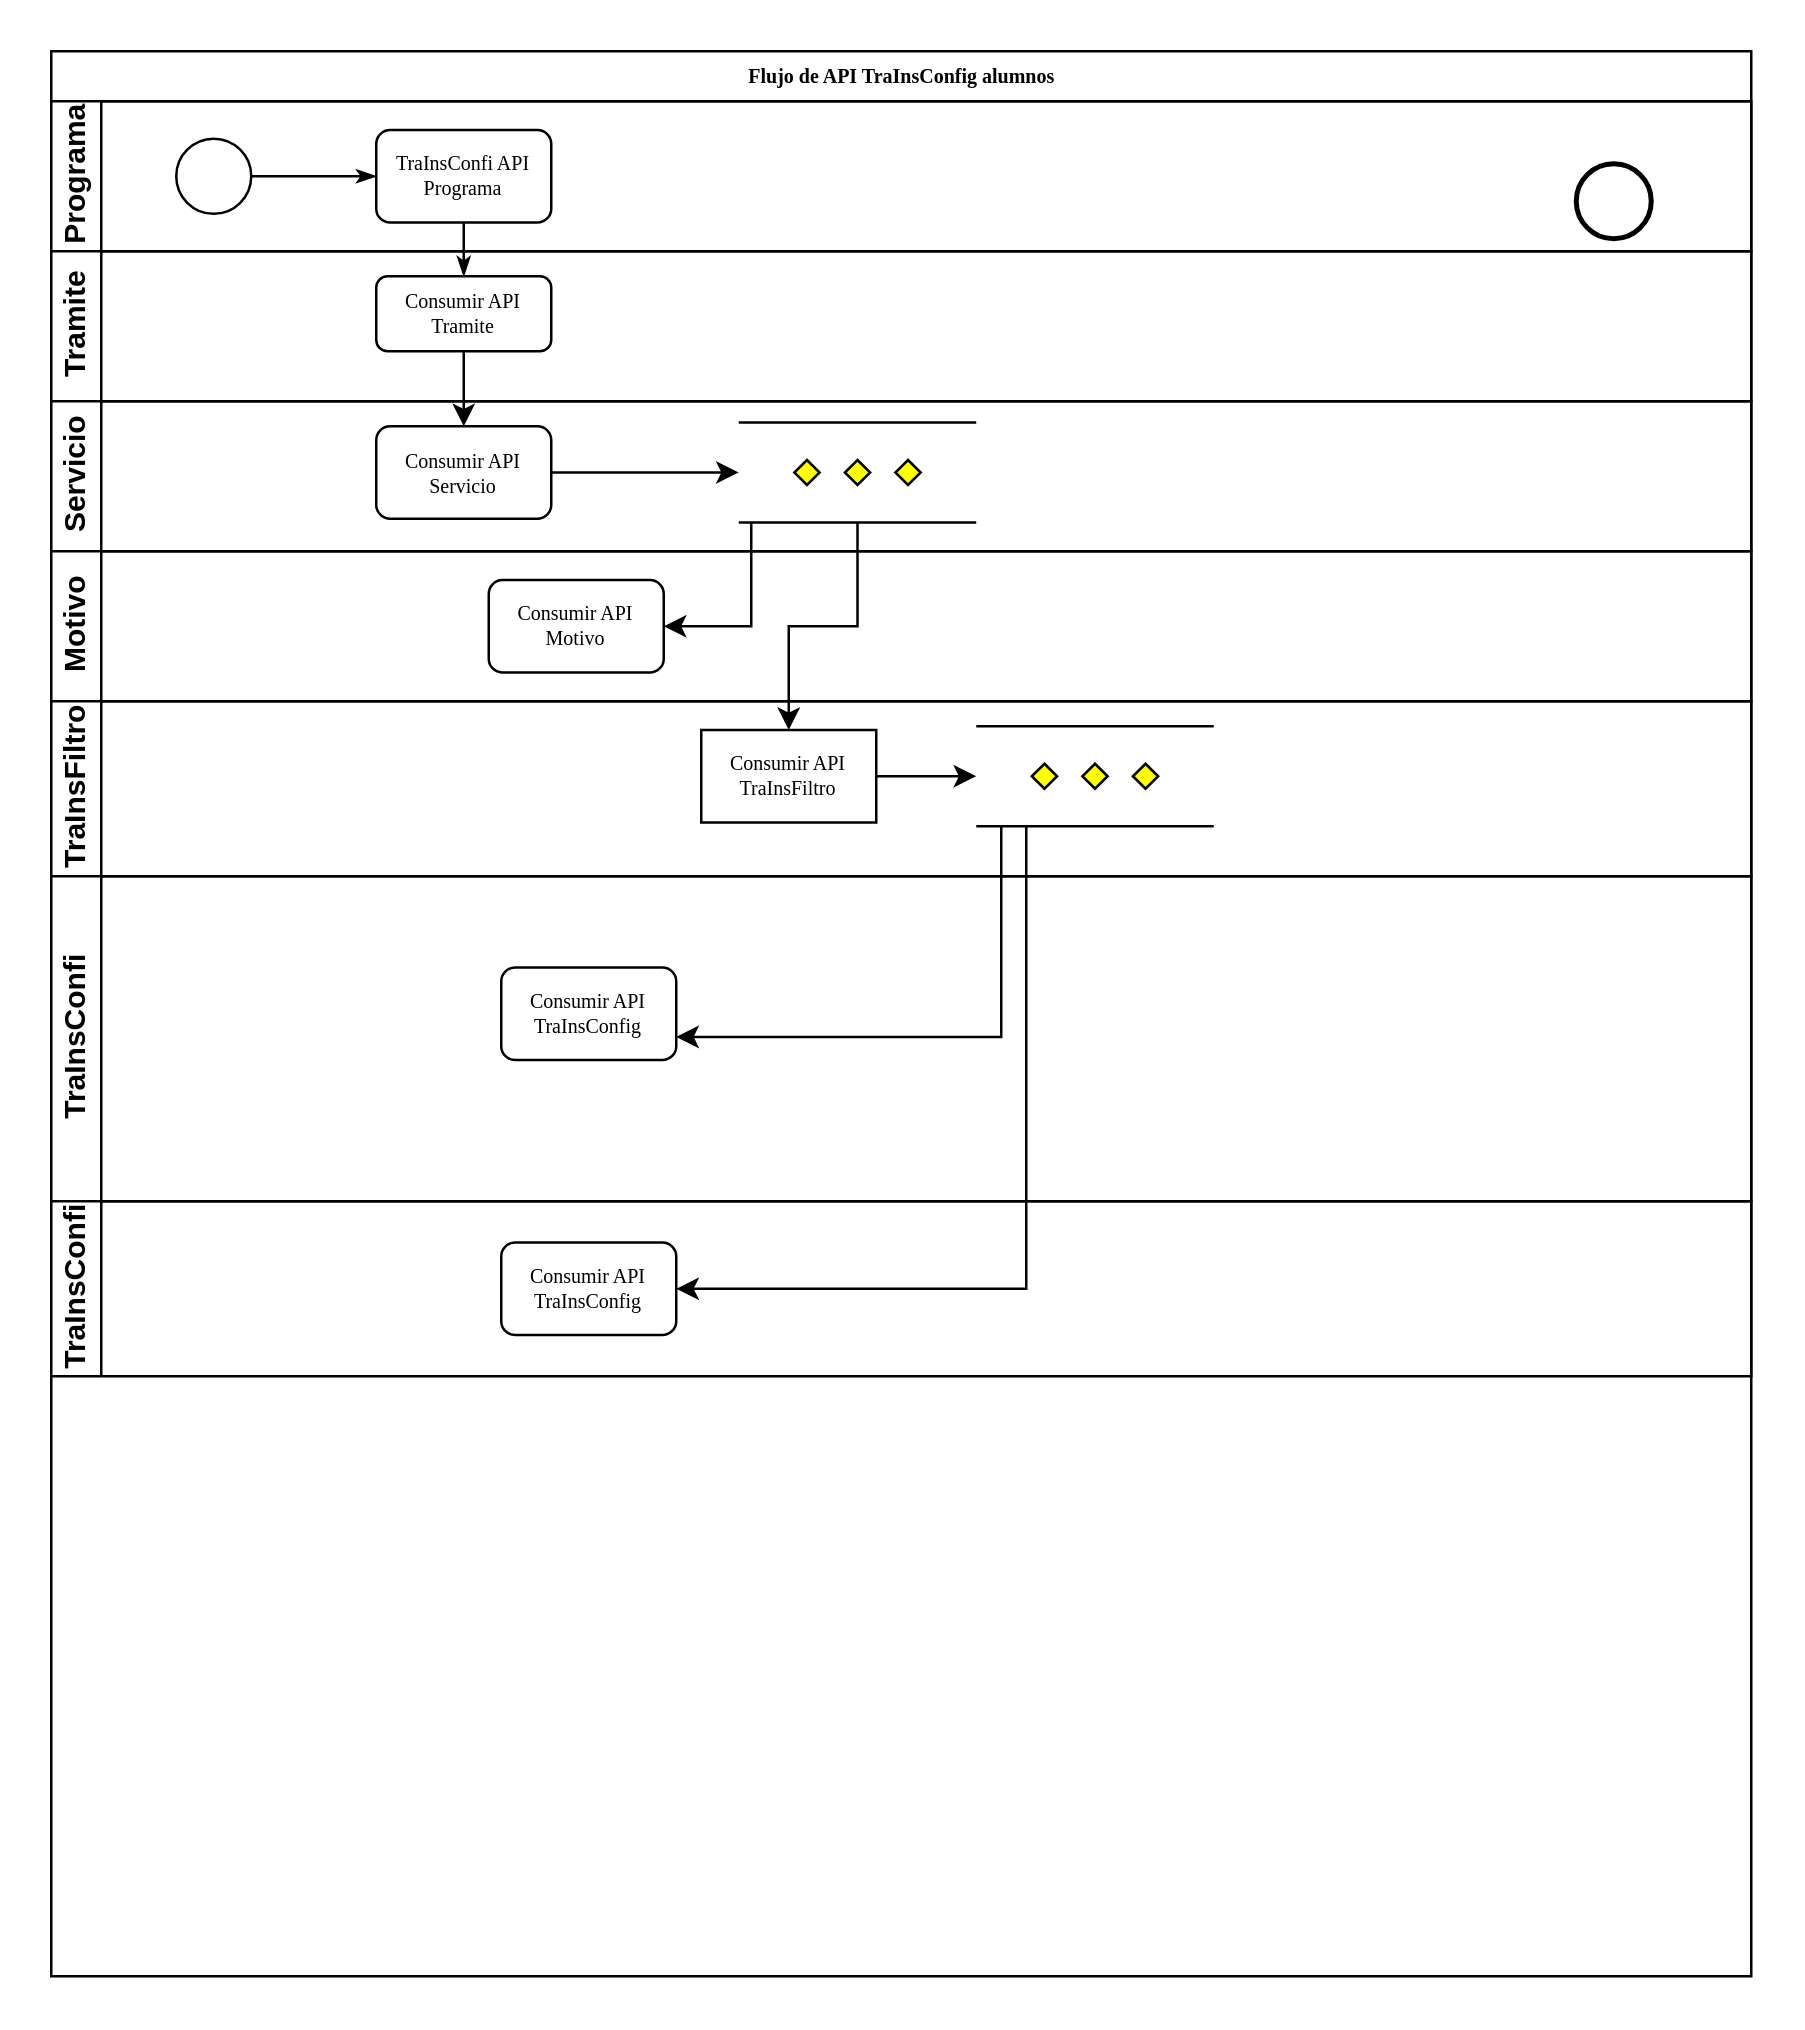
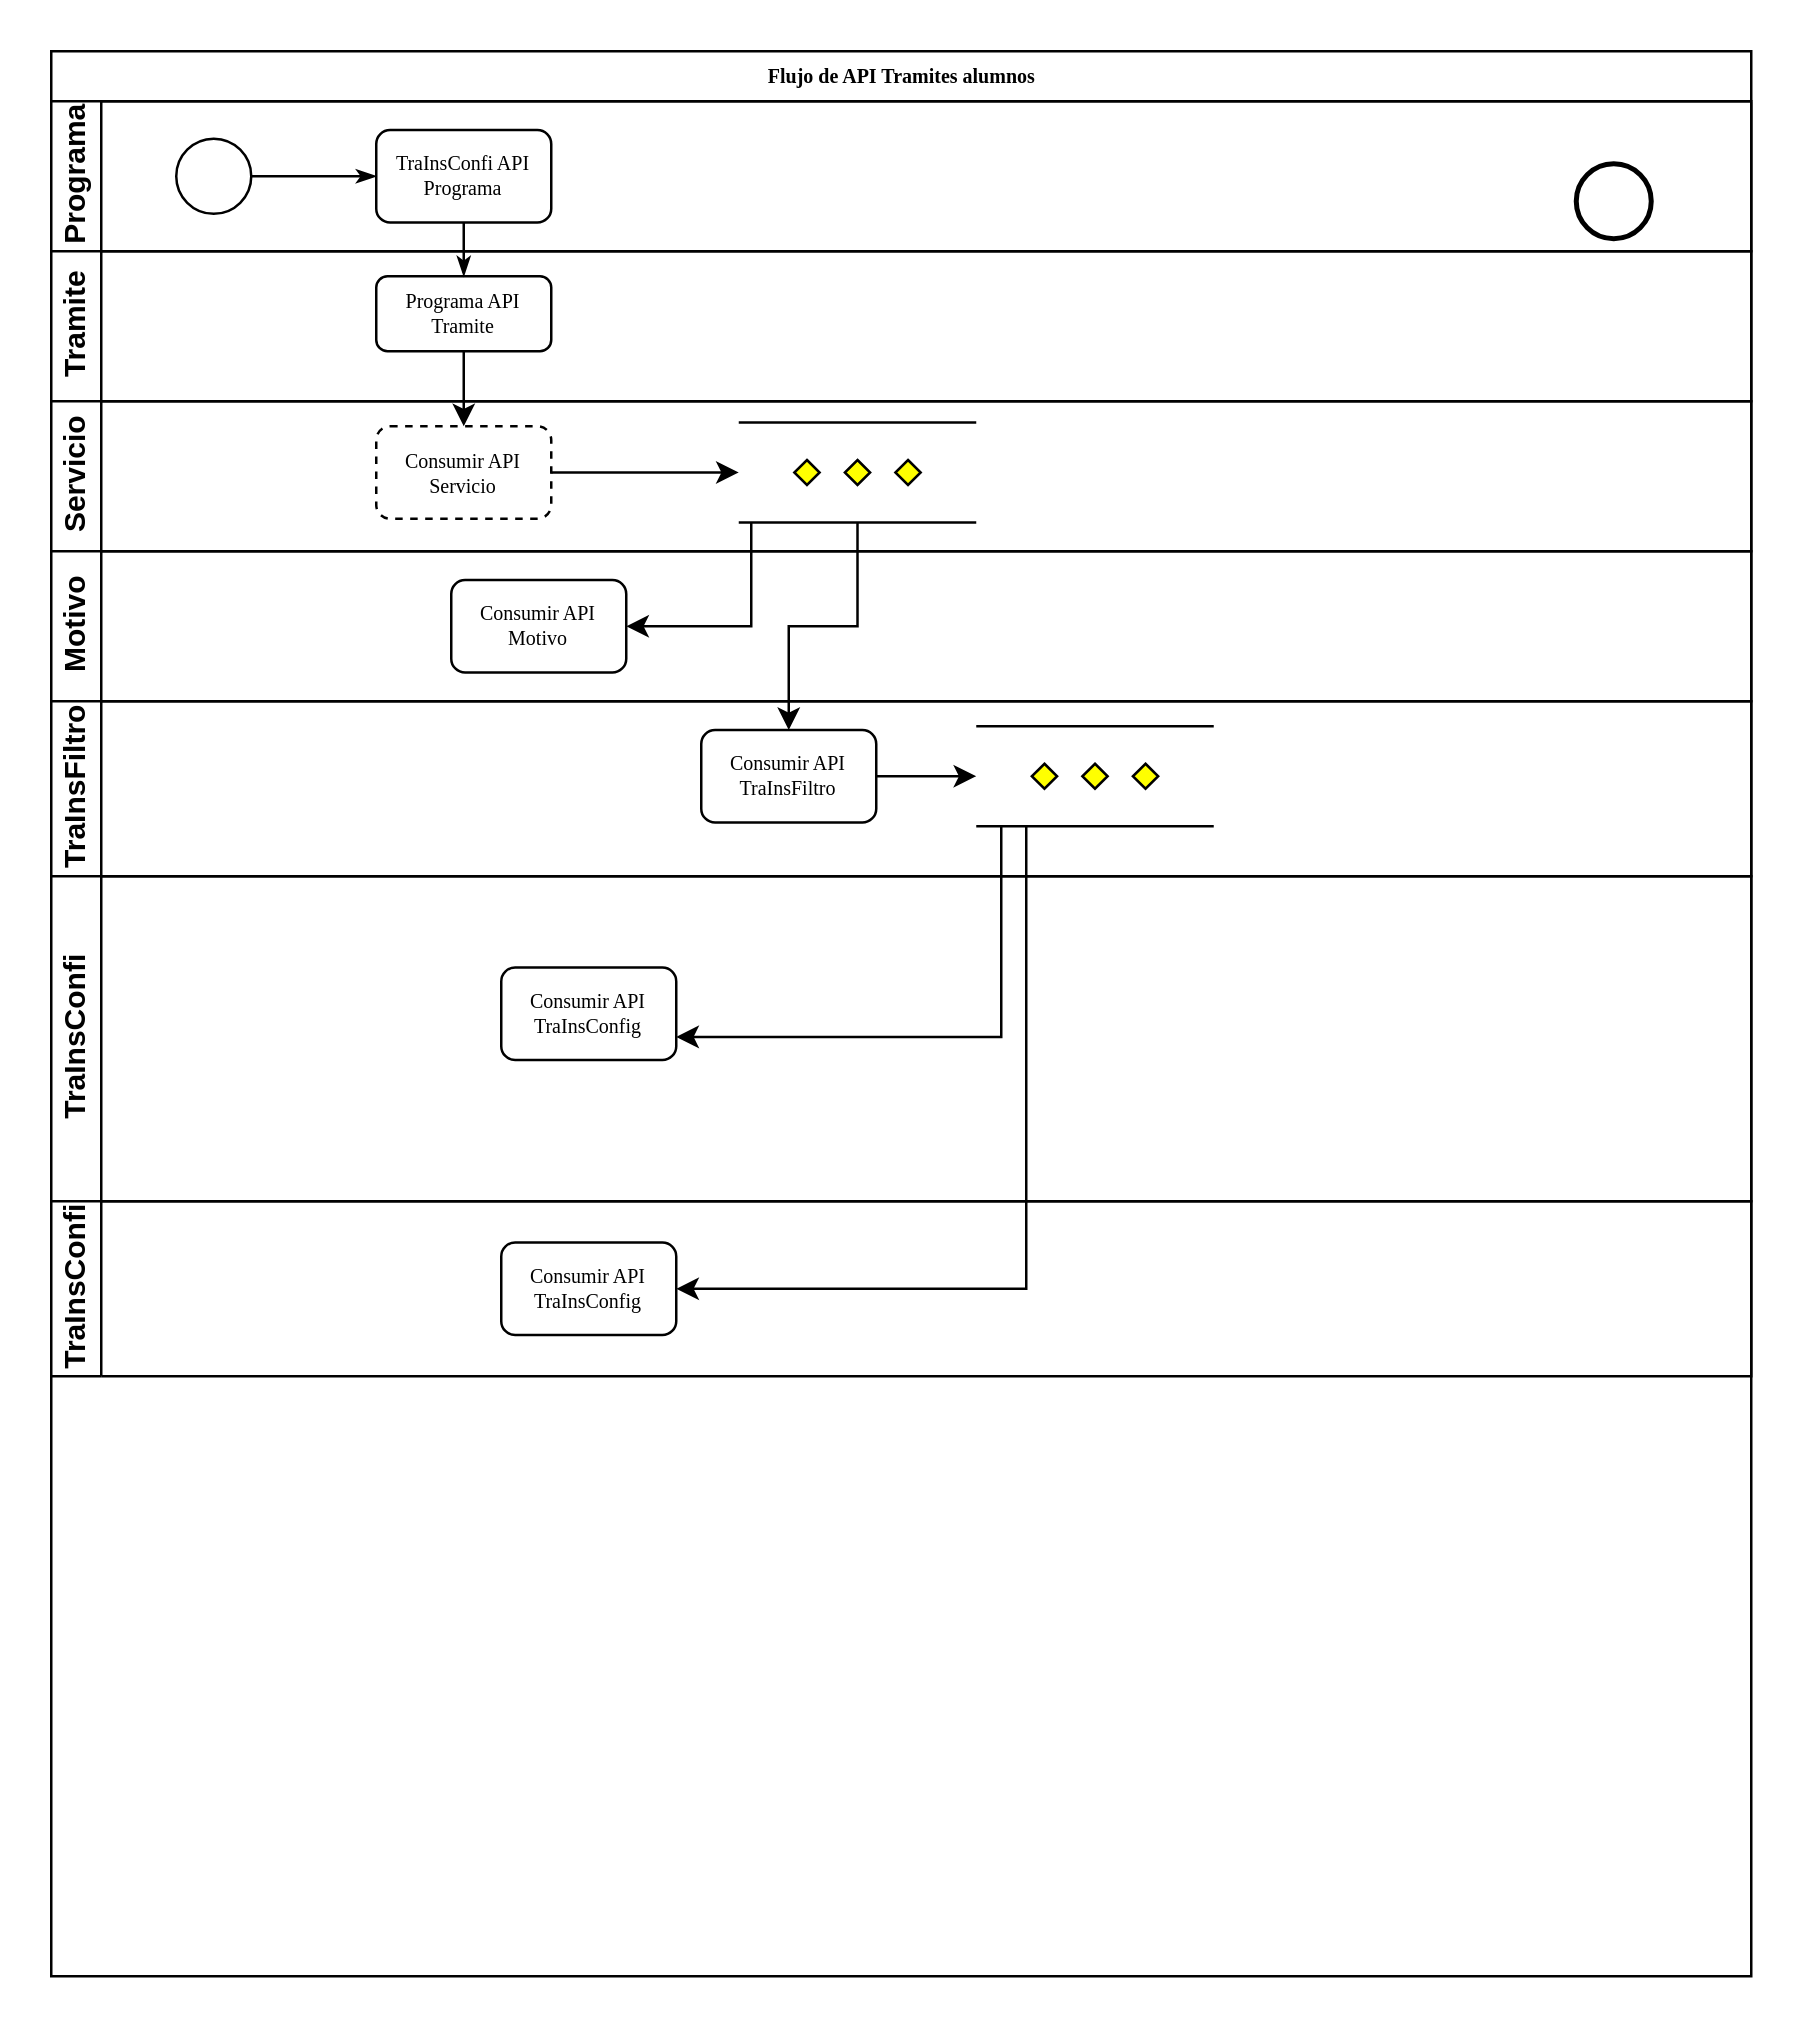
  <mxCell id="0" />
  <mxCell id="1" parent="0" />
- <mxCell id="2" value="Flujo de API TraInsConfig alumnos" style="swimlane;html=1;childLayout=stackLayout;horizontal=1;startSize=20;horizontalStack=0;rounded=0;shadow=0;labelBackgroundColor=none;strokeWidth=1;fontFamily=Verdana;fontSize=8;align=center;" parent="1" vertex="1"><mxGeometry x="20" y="20" width="680" height="770" as="geometry" /></mxCell>
+ <mxCell id="2" value="Flujo de API Tramites alumnos" style="swimlane;html=1;childLayout=stackLayout;horizontal=1;startSize=20;horizontalStack=0;rounded=0;shadow=0;labelBackgroundColor=none;strokeWidth=1;fontFamily=Verdana;fontSize=8;align=center;" parent="1" vertex="1"><mxGeometry x="20" y="20" width="680" height="770" as="geometry" /></mxCell>
  <mxCell id="3" value="Programa" style="swimlane;html=1;startSize=20;horizontal=0;" parent="2" vertex="1"><mxGeometry y="20" width="680" height="60" as="geometry" /></mxCell>
  <mxCell id="4" style="edgeStyle=orthogonalEdgeStyle;rounded=0;html=1;labelBackgroundColor=none;startArrow=none;startFill=0;startSize=5;endArrow=classicThin;endFill=1;endSize=5;jettySize=auto;orthogonalLoop=1;strokeWidth=1;fontFamily=Verdana;fontSize=8" parent="3" source="5" target="6" edge="1"><mxGeometry relative="1" as="geometry" /></mxCell>
  <mxCell id="5" value="" style="ellipse;whiteSpace=wrap;html=1;rounded=0;shadow=0;labelBackgroundColor=none;strokeWidth=1;fontFamily=Verdana;fontSize=8;align=center;" parent="3" vertex="1"><mxGeometry x="50" y="15" width="30" height="30" as="geometry" /></mxCell>
  <mxCell id="6" value="TraInsConfi API Programa" style="rounded=1;whiteSpace=wrap;html=1;shadow=0;labelBackgroundColor=none;strokeWidth=1;fontFamily=Verdana;fontSize=8;align=center;" parent="3" vertex="1"><mxGeometry x="130" y="11.5" width="70" height="37" as="geometry" /></mxCell>
  <mxCell id="7" value="" style="ellipse;whiteSpace=wrap;html=1;rounded=0;shadow=0;labelBackgroundColor=none;strokeWidth=2;fontFamily=Verdana;fontSize=8;align=center;" parent="3" vertex="1"><mxGeometry x="610" y="25" width="30" height="30" as="geometry" /></mxCell>
  <mxCell id="8" value="Tramite" style="swimlane;html=1;startSize=20;horizontal=0;" parent="2" vertex="1"><mxGeometry y="80" width="680" height="60" as="geometry" /></mxCell>
- <mxCell id="9" value="Consumir API Tramite" style="rounded=1;whiteSpace=wrap;html=1;shadow=0;labelBackgroundColor=none;strokeWidth=1;fontFamily=Verdana;fontSize=8;align=center;" parent="8" vertex="1"><mxGeometry x="130" y="10" width="70" height="30" as="geometry" /></mxCell>
+ <mxCell id="9" value="Programa API Tramite" style="rounded=1;whiteSpace=wrap;html=1;shadow=0;labelBackgroundColor=none;strokeWidth=1;fontFamily=Verdana;fontSize=8;align=center;" parent="8" vertex="1"><mxGeometry x="130" y="10" width="70" height="30" as="geometry" /></mxCell>
  <mxCell id="10" value="Servicio" style="swimlane;html=1;startSize=20;horizontal=0;" parent="2" vertex="1"><mxGeometry y="140" width="680" height="60" as="geometry" /></mxCell>
  <mxCell id="11" style="edgeStyle=orthogonalEdgeStyle;rounded=0;orthogonalLoop=1;jettySize=auto;html=1;entryX=0;entryY=0.5;entryDx=0;entryDy=0;entryPerimeter=0;" parent="10" source="12" target="13" edge="1"><mxGeometry relative="1" as="geometry" /></mxCell>
- <mxCell id="12" value="Consumir API Servicio" style="rounded=1;whiteSpace=wrap;html=1;shadow=0;labelBackgroundColor=none;strokeWidth=1;fontFamily=Verdana;fontSize=8;align=center;" parent="10" vertex="1"><mxGeometry x="130" y="10.0" width="70" height="37" as="geometry" /></mxCell>
+ <mxCell id="12" value="Consumir API Servicio" style="rounded=1;whiteSpace=wrap;html=1;shadow=0;labelBackgroundColor=none;strokeWidth=1;fontFamily=Verdana;fontSize=8;align=center;dashed=1;" parent="10" vertex="1"><mxGeometry x="130" y="10.0" width="70" height="37" as="geometry" /></mxCell>
  <mxCell id="13" value="" style="verticalLabelPosition=bottom;verticalAlign=top;html=1;shape=mxgraph.flowchart.parallel_mode;pointerEvents=1" parent="10" vertex="1"><mxGeometry x="275" y="8.5" width="95" height="40" as="geometry" /></mxCell>
  <mxCell id="14" value="Motivo" style="swimlane;html=1;startSize=20;horizontal=0;" parent="2" vertex="1"><mxGeometry y="200" width="680" height="60" as="geometry" /></mxCell>
- <mxCell id="15" value="Consumir API Motivo" style="rounded=1;whiteSpace=wrap;html=1;shadow=0;labelBackgroundColor=none;strokeWidth=1;fontFamily=Verdana;fontSize=8;align=center;" parent="14" vertex="1"><mxGeometry x="175" y="11.5" width="70" height="37" as="geometry" /></mxCell>
+ <mxCell id="15" value="Consumir API Motivo" style="rounded=1;whiteSpace=wrap;html=1;shadow=0;labelBackgroundColor=none;strokeWidth=1;fontFamily=Verdana;fontSize=8;align=center;" parent="14" vertex="1"><mxGeometry x="160" y="11.5" width="70" height="37" as="geometry" /></mxCell>
  <mxCell id="16" value="TraInsFiltro&lt;br&gt;" style="swimlane;html=1;startSize=20;horizontal=0;" parent="2" vertex="1"><mxGeometry y="260" width="680" height="70" as="geometry" /></mxCell>
  <mxCell id="17" style="edgeStyle=orthogonalEdgeStyle;rounded=0;orthogonalLoop=1;jettySize=auto;html=1;" parent="16" source="18" target="19" edge="1"><mxGeometry relative="1" as="geometry" /></mxCell>
- <mxCell id="18" value="Consumir API TraInsFiltro" style="whiteSpace=wrap;html=1;shadow=0;labelBackgroundColor=none;strokeWidth=1;fontFamily=Verdana;fontSize=8;align=center;rounded=0;" parent="16" vertex="1"><mxGeometry x="260" y="11.5" width="70" height="37" as="geometry" /></mxCell>
+ <mxCell id="18" value="Consumir API TraInsFiltro" style="rounded=1;whiteSpace=wrap;html=1;shadow=0;labelBackgroundColor=none;strokeWidth=1;fontFamily=Verdana;fontSize=8;align=center;" parent="16" vertex="1"><mxGeometry x="260" y="11.5" width="70" height="37" as="geometry" /></mxCell>
  <mxCell id="19" value="" style="verticalLabelPosition=bottom;verticalAlign=top;html=1;shape=mxgraph.flowchart.parallel_mode;pointerEvents=1" parent="16" vertex="1"><mxGeometry x="370" y="10" width="95" height="40" as="geometry" /></mxCell>
  <mxCell id="20" value="TraInsConfi" style="swimlane;html=1;startSize=20;horizontal=0;" vertex="1" parent="2"><mxGeometry y="330" width="680" height="130" as="geometry" /></mxCell>
  <mxCell id="21" value="Consumir API TraInsConfig" style="rounded=1;whiteSpace=wrap;html=1;shadow=0;labelBackgroundColor=none;strokeWidth=1;fontFamily=Verdana;fontSize=8;align=center;" vertex="1" parent="20"><mxGeometry x="180" y="36.5" width="70" height="37" as="geometry" /></mxCell>
  <mxCell id="22" value="TraInsConfi" style="swimlane;html=1;startSize=20;horizontal=0;" parent="2" vertex="1"><mxGeometry y="460" width="680" height="70" as="geometry" /></mxCell>
  <mxCell id="23" value="Consumir API TraInsConfig" style="rounded=1;whiteSpace=wrap;html=1;shadow=0;labelBackgroundColor=none;strokeWidth=1;fontFamily=Verdana;fontSize=8;align=center;" parent="22" vertex="1"><mxGeometry x="180" y="16.5" width="70" height="37" as="geometry" /></mxCell>
  <mxCell id="24" style="edgeStyle=orthogonalEdgeStyle;rounded=0;html=1;labelBackgroundColor=none;startArrow=none;startFill=0;startSize=5;endArrow=classicThin;endFill=1;endSize=5;jettySize=auto;orthogonalLoop=1;strokeWidth=1;fontFamily=Verdana;fontSize=8" parent="2" source="6" target="9" edge="1"><mxGeometry relative="1" as="geometry" /></mxCell>
  <mxCell id="25" style="edgeStyle=orthogonalEdgeStyle;rounded=0;orthogonalLoop=1;jettySize=auto;html=1;" parent="2" source="9" target="12" edge="1"><mxGeometry relative="1" as="geometry" /></mxCell>
  <mxCell id="26" style="edgeStyle=orthogonalEdgeStyle;rounded=0;orthogonalLoop=1;jettySize=auto;html=1;entryX=1;entryY=0.5;entryDx=0;entryDy=0;" parent="2" source="13" target="15" edge="1"><mxGeometry relative="1" as="geometry"><Array as="points"><mxPoint x="280" y="230" /></Array></mxGeometry></mxCell>
  <mxCell id="27" style="edgeStyle=orthogonalEdgeStyle;rounded=0;orthogonalLoop=1;jettySize=auto;html=1;" parent="2" source="13" target="18" edge="1"><mxGeometry relative="1" as="geometry" /></mxCell>
  <mxCell id="28" style="edgeStyle=orthogonalEdgeStyle;rounded=0;orthogonalLoop=1;jettySize=auto;html=1;entryX=1;entryY=0.75;entryDx=0;entryDy=0;" edge="1" parent="2" source="19" target="21"><mxGeometry relative="1" as="geometry"><Array as="points"><mxPoint x="380" y="394" /></Array></mxGeometry></mxCell>
  <mxCell id="29" style="edgeStyle=orthogonalEdgeStyle;rounded=0;orthogonalLoop=1;jettySize=auto;html=1;entryX=1;entryY=0.5;entryDx=0;entryDy=0;" edge="1" parent="2" source="19" target="23"><mxGeometry relative="1" as="geometry"><Array as="points"><mxPoint x="390" y="495" /></Array></mxGeometry></mxCell>
